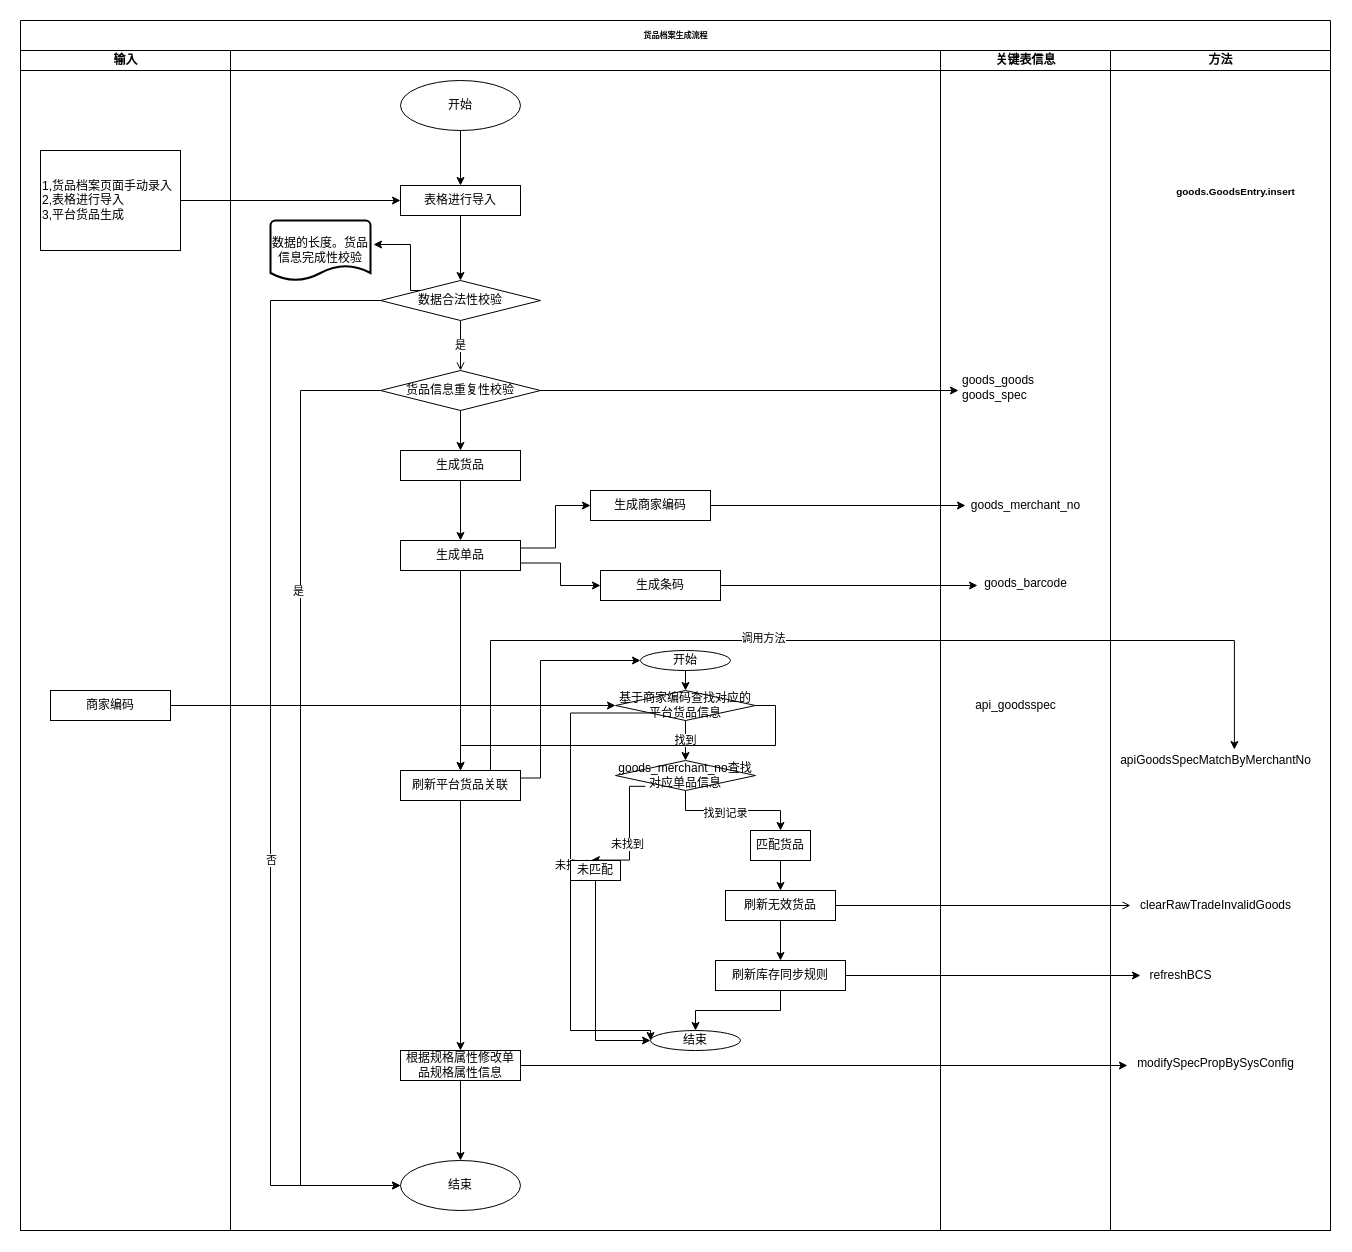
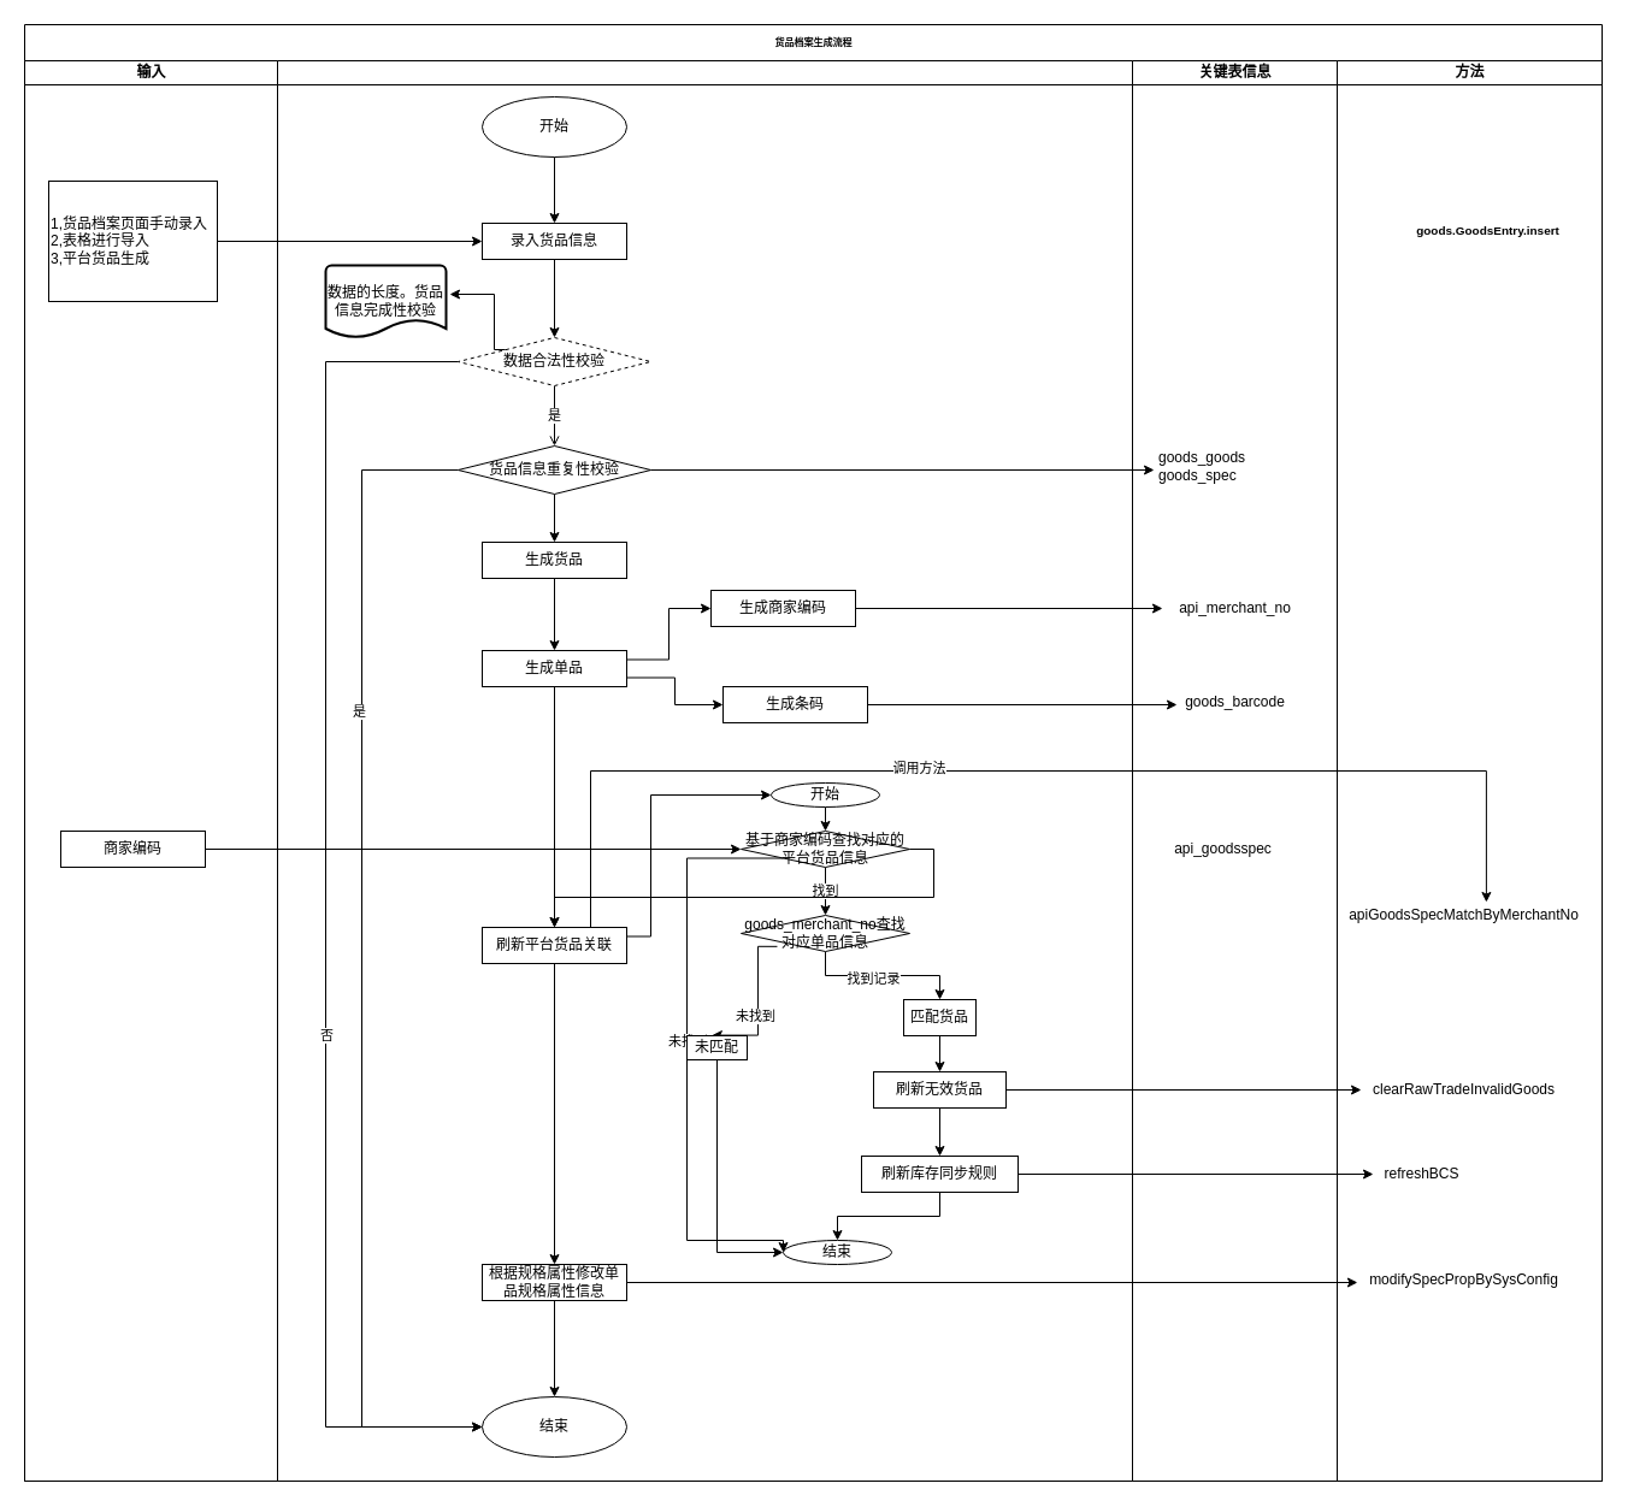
  <mxCell id="0" />
  <mxCell id="1" parent="0" />
  <mxCell id="2" value="货品档案生成流程" style="swimlane;html=1;childLayout=stackLayout;startSize=30;rounded=0;shadow=0;labelBackgroundColor=none;strokeWidth=1;fontFamily=Verdana;fontSize=8;align=center;" parent="1" vertex="1"><mxGeometry x="20" y="20" width="1310" height="1210" as="geometry" /></mxCell>
  <mxCell id="3" value="输入" style="swimlane;html=1;startSize=20;" parent="2" vertex="1"><mxGeometry y="30" width="210" height="1180" as="geometry" /></mxCell>
  <mxCell id="4" value="1,货品档案页面手动录入&lt;br&gt;2,表格进行导入&lt;br&gt;3,平台货品生成" style="rounded=0;whiteSpace=wrap;html=1;align=left;" parent="3" vertex="1"><mxGeometry x="20" y="100" width="140" height="100" as="geometry" /></mxCell>
  <mxCell id="5" value="商家编码" style="rounded=0;whiteSpace=wrap;html=1;" parent="3" vertex="1"><mxGeometry x="30" y="640" width="120" height="30" as="geometry" /></mxCell>
  <mxCell id="6" value="&lt;br&gt;&lt;br&gt;" style="swimlane;html=1;startSize=20;" parent="2" vertex="1"><mxGeometry x="210" y="30" width="710" height="1180" as="geometry" /></mxCell>
  <mxCell id="7" style="edgeStyle=orthogonalEdgeStyle;rounded=0;orthogonalLoop=1;jettySize=auto;html=1;exitX=0.5;exitY=1;exitDx=0;exitDy=0;entryX=0.5;entryY=0;entryDx=0;entryDy=0;" parent="6" source="8" target="10" edge="1"><mxGeometry relative="1" as="geometry" /></mxCell>
  <mxCell id="8" value="开始" style="ellipse;whiteSpace=wrap;html=1;" parent="6" vertex="1"><mxGeometry x="170" y="30" width="120" height="50" as="geometry" /></mxCell>
  <mxCell id="9" style="edgeStyle=orthogonalEdgeStyle;rounded=0;orthogonalLoop=1;jettySize=auto;html=1;entryX=0.5;entryY=0;entryDx=0;entryDy=0;" parent="6" source="10" target="15" edge="1"><mxGeometry relative="1" as="geometry" /></mxCell>
- <mxCell id="10" value="表格进行导入" style="rounded=0;whiteSpace=wrap;html=1;" parent="6" vertex="1"><mxGeometry x="170" y="135" width="120" height="30" as="geometry" /></mxCell>
+ <mxCell id="10" value="录入货品信息" style="rounded=0;whiteSpace=wrap;html=1;" parent="6" vertex="1"><mxGeometry x="170" y="135" width="120" height="30" as="geometry" /></mxCell>
  <mxCell id="11" style="edgeStyle=orthogonalEdgeStyle;rounded=0;orthogonalLoop=1;jettySize=auto;html=1;entryX=0;entryY=0.5;entryDx=0;entryDy=0;exitX=0;exitY=0.5;exitDx=0;exitDy=0;" parent="6" source="15" target="16" edge="1"><mxGeometry relative="1" as="geometry"><Array as="points"><mxPoint x="40" y="250" /><mxPoint x="40" y="1135" /></Array></mxGeometry></mxCell>
  <mxCell id="12" value="否" style="edgeLabel;html=1;align=center;verticalAlign=middle;resizable=0;points=[];" parent="11" vertex="1" connectable="0"><mxGeometry x="0.189" relative="1" as="geometry"><mxPoint as="offset" /></mxGeometry></mxCell>
  <mxCell id="13" style="edgeStyle=orthogonalEdgeStyle;rounded=0;orthogonalLoop=1;jettySize=auto;html=1;exitX=0;exitY=0;exitDx=0;exitDy=0;entryX=1.03;entryY=0.4;entryDx=0;entryDy=0;entryPerimeter=0;" parent="6" source="15" target="17" edge="1"><mxGeometry relative="1" as="geometry"><Array as="points"><mxPoint x="180" y="240" /><mxPoint x="180" y="194" /></Array></mxGeometry></mxCell>
  <mxCell id="14" value="是&lt;br&gt;" style="edgeStyle=orthogonalEdgeStyle;rounded=0;orthogonalLoop=1;jettySize=auto;html=1;exitX=0.5;exitY=1;exitDx=0;exitDy=0;entryX=0.5;entryY=0;entryDx=0;entryDy=0;endArrow=open;" parent="6" source="15" target="21" edge="1"><mxGeometry relative="1" as="geometry" /></mxCell>
- <mxCell id="15" value="数据合法性校验" style="rhombus;whiteSpace=wrap;html=1;" parent="6" vertex="1"><mxGeometry x="150" y="230" width="160" height="40" as="geometry" /></mxCell>
+ <mxCell id="15" value="数据合法性校验" style="rhombus;whiteSpace=wrap;html=1;dashed=1;" parent="6" vertex="1"><mxGeometry x="150" y="230" width="160" height="40" as="geometry" /></mxCell>
  <mxCell id="16" value="结束" style="ellipse;whiteSpace=wrap;html=1;" parent="6" vertex="1"><mxGeometry x="170" y="1110" width="120" height="50" as="geometry" /></mxCell>
  <mxCell id="17" value="数据的长度。货品信息完成性校验" style="strokeWidth=2;html=1;shape=mxgraph.flowchart.document2;whiteSpace=wrap;size=0.25;" parent="6" vertex="1"><mxGeometry x="40" y="170" width="100" height="60" as="geometry" /></mxCell>
  <mxCell id="18" style="edgeStyle=orthogonalEdgeStyle;rounded=0;orthogonalLoop=1;jettySize=auto;html=1;exitX=0;exitY=0.5;exitDx=0;exitDy=0;entryX=0;entryY=0.5;entryDx=0;entryDy=0;" parent="6" source="21" target="16" edge="1"><mxGeometry relative="1" as="geometry"><Array as="points"><mxPoint x="70" y="340" /><mxPoint x="70" y="1135" /></Array></mxGeometry></mxCell>
  <mxCell id="19" value="是" style="edgeLabel;html=1;align=center;verticalAlign=middle;resizable=0;points=[];" parent="18" vertex="1" connectable="0"><mxGeometry x="-0.426" y="-3" relative="1" as="geometry"><mxPoint as="offset" /></mxGeometry></mxCell>
  <mxCell id="20" style="edgeStyle=orthogonalEdgeStyle;rounded=0;orthogonalLoop=1;jettySize=auto;html=1;exitX=0.5;exitY=1;exitDx=0;exitDy=0;entryX=0.5;entryY=0;entryDx=0;entryDy=0;" parent="6" source="21" target="23" edge="1"><mxGeometry relative="1" as="geometry" /></mxCell>
  <mxCell id="21" value="货品信息重复性校验" style="rhombus;whiteSpace=wrap;html=1;" parent="6" vertex="1"><mxGeometry x="150" y="320" width="160" height="40" as="geometry" /></mxCell>
  <mxCell id="22" style="edgeStyle=orthogonalEdgeStyle;rounded=0;orthogonalLoop=1;jettySize=auto;html=1;exitX=0.5;exitY=1;exitDx=0;exitDy=0;" parent="6" source="23" target="27" edge="1"><mxGeometry relative="1" as="geometry" /></mxCell>
  <mxCell id="23" value="生成货品" style="rounded=0;whiteSpace=wrap;html=1;" parent="6" vertex="1"><mxGeometry x="170" y="400" width="120" height="30" as="geometry" /></mxCell>
  <mxCell id="24" style="edgeStyle=orthogonalEdgeStyle;rounded=0;orthogonalLoop=1;jettySize=auto;html=1;exitX=1;exitY=0.25;exitDx=0;exitDy=0;entryX=0;entryY=0.5;entryDx=0;entryDy=0;" parent="6" source="27" target="28" edge="1"><mxGeometry relative="1" as="geometry" /></mxCell>
  <mxCell id="25" style="edgeStyle=orthogonalEdgeStyle;rounded=0;orthogonalLoop=1;jettySize=auto;html=1;exitX=1;exitY=0.75;exitDx=0;exitDy=0;entryX=0;entryY=0.5;entryDx=0;entryDy=0;" parent="6" source="27" target="29" edge="1"><mxGeometry relative="1" as="geometry" /></mxCell>
  <mxCell id="26" style="edgeStyle=orthogonalEdgeStyle;rounded=0;orthogonalLoop=1;jettySize=auto;html=1;exitX=0.5;exitY=1;exitDx=0;exitDy=0;" parent="6" source="27" target="32" edge="1"><mxGeometry relative="1" as="geometry" /></mxCell>
  <mxCell id="27" value="生成单品" style="rounded=0;whiteSpace=wrap;html=1;" parent="6" vertex="1"><mxGeometry x="170" y="490" width="120" height="30" as="geometry" /></mxCell>
  <mxCell id="28" value="生成商家编码" style="rounded=0;whiteSpace=wrap;html=1;" parent="6" vertex="1"><mxGeometry x="360" y="440" width="120" height="30" as="geometry" /></mxCell>
  <mxCell id="29" value="生成条码" style="rounded=0;whiteSpace=wrap;html=1;" parent="6" vertex="1"><mxGeometry x="370" y="520" width="120" height="30" as="geometry" /></mxCell>
  <mxCell id="30" style="edgeStyle=orthogonalEdgeStyle;rounded=0;orthogonalLoop=1;jettySize=auto;html=1;exitX=0.5;exitY=1;exitDx=0;exitDy=0;" parent="6" source="32" target="34" edge="1"><mxGeometry relative="1" as="geometry" /></mxCell>
  <mxCell id="31" style="edgeStyle=orthogonalEdgeStyle;rounded=0;orthogonalLoop=1;jettySize=auto;html=1;exitX=1;exitY=0.25;exitDx=0;exitDy=0;entryX=0;entryY=0.5;entryDx=0;entryDy=0;" parent="6" source="32" target="36" edge="1"><mxGeometry relative="1" as="geometry"><Array as="points"><mxPoint x="310" y="728" /><mxPoint x="310" y="610" /></Array></mxGeometry></mxCell>
  <mxCell id="32" value="刷新平台货品关联" style="rounded=0;whiteSpace=wrap;html=1;" parent="6" vertex="1"><mxGeometry x="170" y="720" width="120" height="30" as="geometry" /></mxCell>
  <mxCell id="33" style="edgeStyle=orthogonalEdgeStyle;rounded=0;orthogonalLoop=1;jettySize=auto;html=1;exitX=0.5;exitY=1;exitDx=0;exitDy=0;entryX=0.5;entryY=0;entryDx=0;entryDy=0;" parent="6" source="34" target="16" edge="1"><mxGeometry relative="1" as="geometry" /></mxCell>
  <mxCell id="34" value="根据规格属性修改单品规格属性信息" style="rounded=0;whiteSpace=wrap;html=1;" parent="6" vertex="1"><mxGeometry x="170" y="1000" width="120" height="30" as="geometry" /></mxCell>
  <mxCell id="35" style="edgeStyle=orthogonalEdgeStyle;rounded=0;orthogonalLoop=1;jettySize=auto;html=1;exitX=0.5;exitY=1;exitDx=0;exitDy=0;entryX=0.5;entryY=0;entryDx=0;entryDy=0;" parent="6" source="36" target="41" edge="1"><mxGeometry relative="1" as="geometry" /></mxCell>
  <mxCell id="36" value="开始" style="ellipse;whiteSpace=wrap;html=1;align=center;" parent="6" vertex="1"><mxGeometry x="410" y="600" width="90" height="20" as="geometry" /></mxCell>
  <mxCell id="37" value="结束" style="ellipse;whiteSpace=wrap;html=1;align=center;" parent="6" vertex="1"><mxGeometry x="420" y="980" width="90" height="20" as="geometry" /></mxCell>
  <mxCell id="38" style="edgeStyle=orthogonalEdgeStyle;rounded=0;orthogonalLoop=1;jettySize=auto;html=1;exitX=0;exitY=1;exitDx=0;exitDy=0;entryX=0;entryY=0.5;entryDx=0;entryDy=0;" parent="6" source="41" target="37" edge="1"><mxGeometry relative="1" as="geometry"><Array as="points"><mxPoint x="340" y="663" /><mxPoint x="340" y="980" /></Array></mxGeometry></mxCell>
  <mxCell id="39" value="未找到" style="edgeLabel;html=1;align=center;verticalAlign=middle;resizable=0;points=[];" parent="38" vertex="1" connectable="0"><mxGeometry x="-0.049" relative="1" as="geometry"><mxPoint as="offset" /></mxGeometry></mxCell>
  <mxCell id="40" value="找到" style="edgeStyle=orthogonalEdgeStyle;rounded=0;orthogonalLoop=1;jettySize=auto;html=1;exitX=0.5;exitY=1;exitDx=0;exitDy=0;entryX=0.5;entryY=0;entryDx=0;entryDy=0;" parent="6" source="41" target="48" edge="1"><mxGeometry relative="1" as="geometry" /></mxCell>
  <mxCell id="41" value="基于商家编码查找对应的平台货品信息" style="rhombus;whiteSpace=wrap;html=1;" parent="6" vertex="1"><mxGeometry x="385" y="640" width="140" height="30" as="geometry" /></mxCell>
  <mxCell id="42" style="edgeStyle=orthogonalEdgeStyle;rounded=0;orthogonalLoop=1;jettySize=auto;html=1;exitX=0.5;exitY=1;exitDx=0;exitDy=0;" parent="6" source="43" target="52" edge="1"><mxGeometry relative="1" as="geometry" /></mxCell>
  <mxCell id="43" value="匹配货品" style="rounded=0;whiteSpace=wrap;html=1;" parent="6" vertex="1"><mxGeometry x="520" y="780" width="60" height="30" as="geometry" /></mxCell>
  <mxCell id="44" style="edgeStyle=orthogonalEdgeStyle;rounded=0;orthogonalLoop=1;jettySize=auto;html=1;entryX=0.417;entryY=-0.021;entryDx=0;entryDy=0;entryPerimeter=0;exitX=0.214;exitY=0.861;exitDx=0;exitDy=0;exitPerimeter=0;" parent="6" source="48" target="50" edge="1"><mxGeometry relative="1" as="geometry"><Array as="points"><mxPoint x="399" y="736" /></Array></mxGeometry></mxCell>
  <mxCell id="45" value="未找到" style="edgeLabel;html=1;align=center;verticalAlign=middle;resizable=0;points=[];" parent="44" vertex="1" connectable="0"><mxGeometry x="0.159" y="-3" relative="1" as="geometry"><mxPoint as="offset" /></mxGeometry></mxCell>
  <mxCell id="46" style="edgeStyle=orthogonalEdgeStyle;rounded=0;orthogonalLoop=1;jettySize=auto;html=1;exitX=0.5;exitY=1;exitDx=0;exitDy=0;entryX=0.5;entryY=0;entryDx=0;entryDy=0;" parent="6" source="48" target="43" edge="1"><mxGeometry relative="1" as="geometry" /></mxCell>
  <mxCell id="47" value="找到记录" style="edgeLabel;html=1;align=center;verticalAlign=middle;resizable=0;points=[];" parent="46" vertex="1" connectable="0"><mxGeometry x="-0.129" y="-2" relative="1" as="geometry"><mxPoint as="offset" /></mxGeometry></mxCell>
  <mxCell id="48" value="goods_merchant_no查找对应单品信息" style="rhombus;whiteSpace=wrap;html=1;" parent="6" vertex="1"><mxGeometry x="385" y="710" width="140" height="30" as="geometry" /></mxCell>
  <mxCell id="49" style="edgeStyle=orthogonalEdgeStyle;rounded=0;orthogonalLoop=1;jettySize=auto;html=1;exitX=0.5;exitY=1;exitDx=0;exitDy=0;entryX=0;entryY=0.5;entryDx=0;entryDy=0;" parent="6" source="50" target="37" edge="1"><mxGeometry relative="1" as="geometry" /></mxCell>
  <mxCell id="50" value="未匹配" style="rounded=0;whiteSpace=wrap;html=1;" parent="6" vertex="1"><mxGeometry x="340" y="810" width="50" height="20" as="geometry" /></mxCell>
  <mxCell id="51" style="edgeStyle=orthogonalEdgeStyle;rounded=0;orthogonalLoop=1;jettySize=auto;html=1;exitX=0.5;exitY=1;exitDx=0;exitDy=0;" parent="6" source="52" target="54" edge="1"><mxGeometry relative="1" as="geometry" /></mxCell>
  <mxCell id="52" value="刷新无效货品" style="rounded=0;whiteSpace=wrap;html=1;" parent="6" vertex="1"><mxGeometry x="495" y="840" width="110" height="30" as="geometry" /></mxCell>
  <mxCell id="53" style="edgeStyle=orthogonalEdgeStyle;rounded=0;orthogonalLoop=1;jettySize=auto;html=1;exitX=0.5;exitY=1;exitDx=0;exitDy=0;entryX=0.5;entryY=0;entryDx=0;entryDy=0;" parent="6" source="54" target="37" edge="1"><mxGeometry relative="1" as="geometry" /></mxCell>
  <mxCell id="54" value="刷新库存同步规则" style="rounded=0;whiteSpace=wrap;html=1;" parent="6" vertex="1"><mxGeometry x="485" y="910" width="130" height="30" as="geometry" /></mxCell>
  <mxCell id="55" value="关键表信息" style="swimlane;html=1;startSize=20;" parent="2" vertex="1"><mxGeometry x="920" y="30" width="170" height="1180" as="geometry" /></mxCell>
  <mxCell id="56" value="goods_goods&lt;br&gt;goods_spec&lt;br&gt;" style="text;html=1;align=left;verticalAlign=middle;resizable=0;points=[];autosize=1;" parent="55" vertex="1"><mxGeometry x="20" y="322" width="90" height="30" as="geometry" /></mxCell>
- <mxCell id="57" value="goods_merchant_no&lt;br&gt;" style="text;html=1;align=center;verticalAlign=middle;resizable=0;points=[];autosize=1;" parent="55" vertex="1"><mxGeometry x="25" y="445" width="120" height="20" as="geometry" /></mxCell>
+ <mxCell id="57" value="api_merchant_no&lt;br&gt;" style="text;html=1;align=center;verticalAlign=middle;resizable=0;points=[];autosize=1;" parent="55" vertex="1"><mxGeometry x="25" y="445" width="120" height="20" as="geometry" /></mxCell>
  <mxCell id="58" value="goods_barcode" style="text;html=1;align=center;verticalAlign=middle;resizable=0;points=[];autosize=1;" parent="55" vertex="1"><mxGeometry x="35" y="523" width="100" height="20" as="geometry" /></mxCell>
  <mxCell id="59" value="api_goodsspec" style="text;html=1;align=center;verticalAlign=middle;resizable=0;points=[];autosize=1;" parent="55" vertex="1"><mxGeometry x="25" y="645" width="100" height="20" as="geometry" /></mxCell>
  <mxCell id="60" value="方法" style="swimlane;html=1;startSize=20;" parent="2" vertex="1"><mxGeometry x="1090" y="30" width="220" height="1180" as="geometry" /></mxCell>
  <mxCell id="61" value="&lt;h5&gt;&lt;div style=&quot;padding-top: 2px ; margin-left: 20px ; position: relative ; -ms-word-wrap: break-word&quot;&gt;&lt;a class=&quot;header&quot;&gt;goods&lt;/a&gt;.&lt;a class=&quot;header&quot;&gt;GoodsEntry&lt;/a&gt;.insert&lt;/div&gt;&lt;/h5&gt;" style="text;html=1;align=center;verticalAlign=middle;resizable=0;points=[];autosize=1;" parent="60" vertex="1"><mxGeometry x="40" y="115" width="150" height="50" as="geometry" /></mxCell>
  <mxCell id="62" value="modifySpecPropBySysConfig" style="text;html=1;align=center;verticalAlign=middle;resizable=0;points=[];autosize=1;" parent="60" vertex="1"><mxGeometry x="20" y="1003" width="170" height="20" as="geometry" /></mxCell>
  <mxCell id="63" value="apiGoodsSpecMatchByMerchantNo" style="text;html=1;align=center;verticalAlign=middle;resizable=0;points=[];autosize=1;" parent="60" vertex="1"><mxGeometry y="700" width="210" height="20" as="geometry" /></mxCell>
  <mxCell id="64" value="clearRawTradeInvalidGoods" style="text;html=1;align=center;verticalAlign=middle;resizable=0;points=[];autosize=1;" parent="60" vertex="1"><mxGeometry x="20" y="845" width="170" height="20" as="geometry" /></mxCell>
  <mxCell id="65" value="refreshBCS" style="text;html=1;align=center;verticalAlign=middle;resizable=0;points=[];autosize=1;" parent="60" vertex="1"><mxGeometry x="30" y="915" width="80" height="20" as="geometry" /></mxCell>
  <mxCell id="66" style="edgeStyle=orthogonalEdgeStyle;rounded=0;orthogonalLoop=1;jettySize=auto;html=1;exitX=1;exitY=0.5;exitDx=0;exitDy=0;entryX=0;entryY=0.5;entryDx=0;entryDy=0;" parent="2" source="4" target="10" edge="1"><mxGeometry relative="1" as="geometry" /></mxCell>
  <mxCell id="67" style="edgeStyle=orthogonalEdgeStyle;rounded=0;orthogonalLoop=1;jettySize=auto;html=1;exitX=1;exitY=0.5;exitDx=0;exitDy=0;entryX=-0.022;entryY=0.6;entryDx=0;entryDy=0;entryPerimeter=0;" parent="2" source="21" target="56" edge="1"><mxGeometry relative="1" as="geometry" /></mxCell>
  <mxCell id="68" style="edgeStyle=orthogonalEdgeStyle;rounded=0;orthogonalLoop=1;jettySize=auto;html=1;exitX=1;exitY=0.5;exitDx=0;exitDy=0;entryX=0.02;entryY=0.6;entryDx=0;entryDy=0;entryPerimeter=0;" parent="2" source="29" target="58" edge="1"><mxGeometry relative="1" as="geometry" /></mxCell>
  <mxCell id="69" style="edgeStyle=orthogonalEdgeStyle;rounded=0;orthogonalLoop=1;jettySize=auto;html=1;exitX=1;exitY=0.5;exitDx=0;exitDy=0;" parent="2" source="28" target="57" edge="1"><mxGeometry relative="1" as="geometry" /></mxCell>
  <mxCell id="70" style="edgeStyle=orthogonalEdgeStyle;rounded=0;orthogonalLoop=1;jettySize=auto;html=1;exitX=1;exitY=0.5;exitDx=0;exitDy=0;entryX=-0.018;entryY=0.6;entryDx=0;entryDy=0;entryPerimeter=0;" parent="2" source="34" target="62" edge="1"><mxGeometry relative="1" as="geometry" /></mxCell>
  <mxCell id="71" style="edgeStyle=orthogonalEdgeStyle;rounded=0;orthogonalLoop=1;jettySize=auto;html=1;exitX=0.75;exitY=0;exitDx=0;exitDy=0;entryX=0.59;entryY=-0.05;entryDx=0;entryDy=0;entryPerimeter=0;" parent="2" source="32" target="63" edge="1"><mxGeometry relative="1" as="geometry"><Array as="points"><mxPoint x="470" y="620" /><mxPoint x="1214" y="620" /></Array></mxGeometry></mxCell>
  <mxCell id="72" value="调用方法" style="edgeLabel;html=1;align=center;verticalAlign=middle;resizable=0;points=[];" parent="71" vertex="1" connectable="0"><mxGeometry x="-0.182" y="3" relative="1" as="geometry"><mxPoint as="offset" /></mxGeometry></mxCell>
  <mxCell id="73" style="edgeStyle=orthogonalEdgeStyle;rounded=0;orthogonalLoop=1;jettySize=auto;html=1;exitX=1;exitY=0.5;exitDx=0;exitDy=0;entryX=0;entryY=0.5;entryDx=0;entryDy=0;" parent="2" source="5" target="41" edge="1"><mxGeometry relative="1" as="geometry" /></mxCell>
  <mxCell id="74" style="edgeStyle=orthogonalEdgeStyle;rounded=0;orthogonalLoop=1;jettySize=auto;html=1;exitX=1;exitY=0.5;exitDx=0;exitDy=0;" parent="2" source="41" target="32" edge="1"><mxGeometry relative="1" as="geometry" /></mxCell>
- <mxCell id="75" style="edgeStyle=orthogonalEdgeStyle;rounded=0;orthogonalLoop=1;jettySize=auto;html=1;exitX=1;exitY=0.5;exitDx=0;exitDy=0;endArrow=open;" parent="2" source="52" target="64" edge="1"><mxGeometry relative="1" as="geometry" /></mxCell>
+ <mxCell id="75" style="edgeStyle=orthogonalEdgeStyle;rounded=0;orthogonalLoop=1;jettySize=auto;html=1;exitX=1;exitY=0.5;exitDx=0;exitDy=0;" parent="2" source="52" target="64" edge="1"><mxGeometry relative="1" as="geometry" /></mxCell>
  <mxCell id="76" style="edgeStyle=orthogonalEdgeStyle;rounded=0;orthogonalLoop=1;jettySize=auto;html=1;exitX=1;exitY=0.5;exitDx=0;exitDy=0;" parent="2" source="54" target="65" edge="1"><mxGeometry relative="1" as="geometry" /></mxCell>
